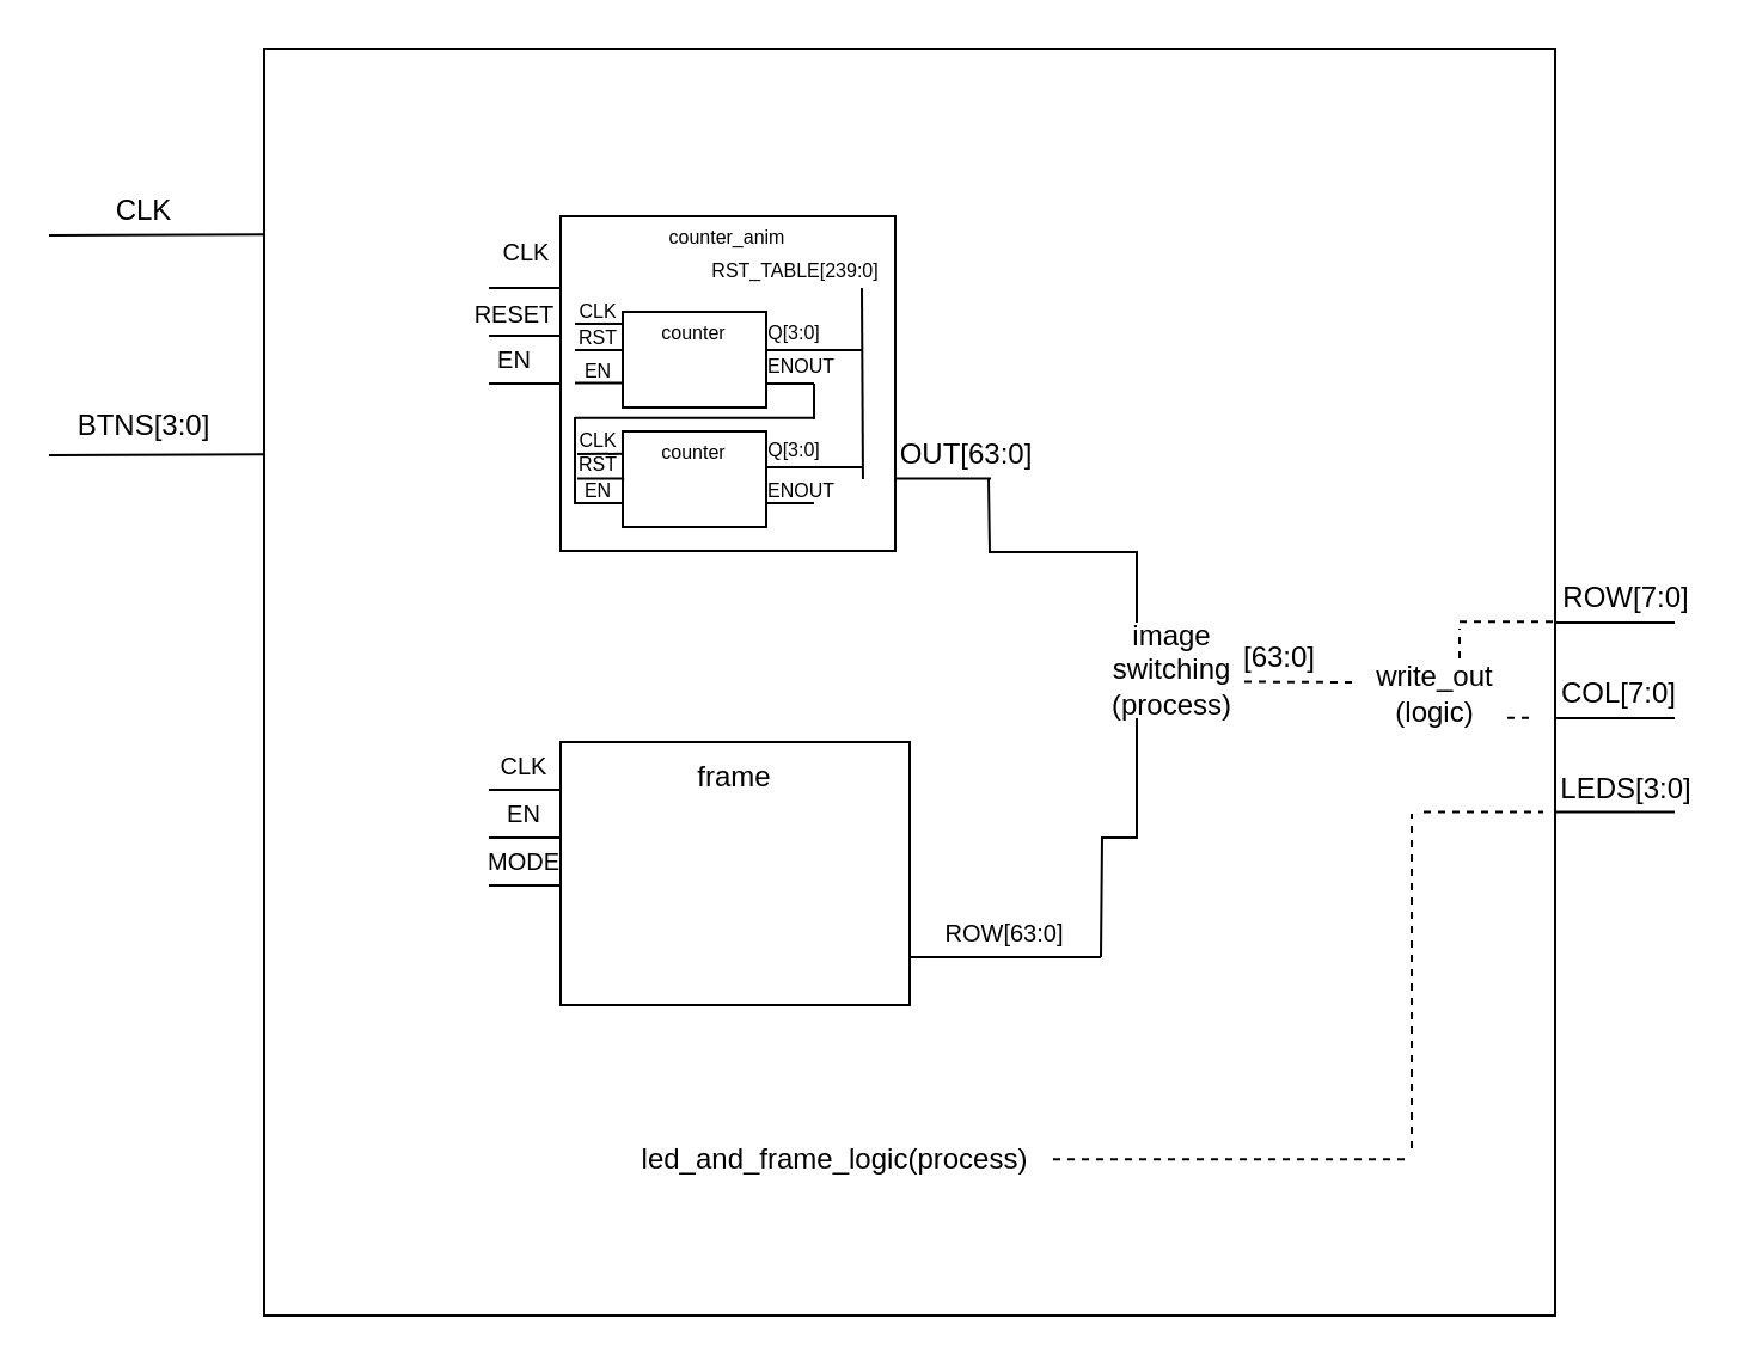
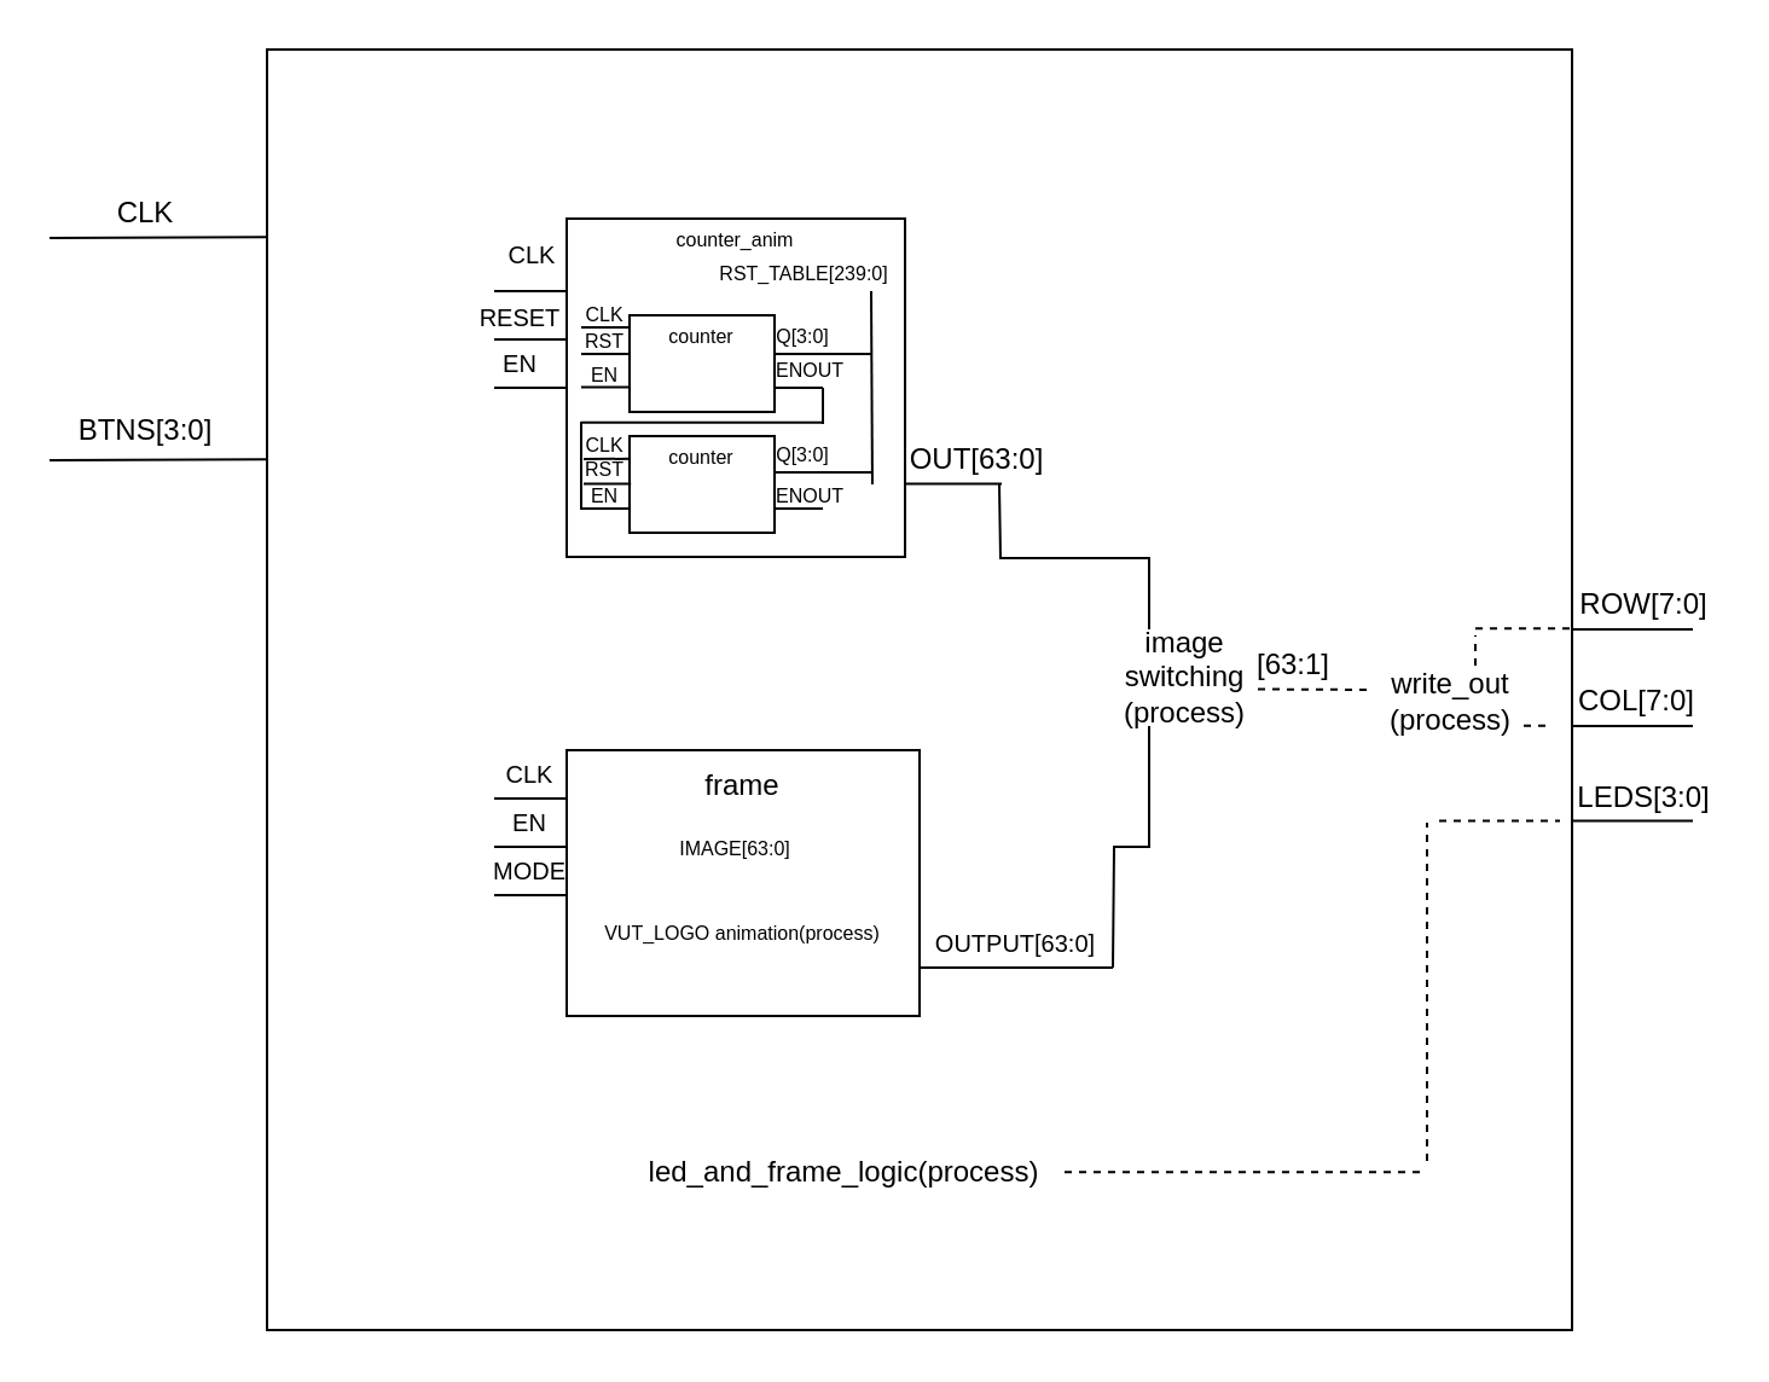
  <mxCell id="0" />
  <mxCell id="1" parent="0" />
  <mxCell id="2" value="" style="rounded=0;whiteSpace=wrap;html=1;" vertex="1" parent="1"><mxGeometry x="110" y="20" width="540" height="530" as="geometry" /></mxCell>
  <mxCell id="3" value="CLK" style="text;html=1;align=center;verticalAlign=middle;whiteSpace=wrap;rounded=0;" vertex="1" parent="1"><mxGeometry x="30" y="73" width="60" height="30" as="geometry" /></mxCell>
  <mxCell id="4" value="BTNS[3:0]" style="text;html=1;align=center;verticalAlign=middle;whiteSpace=wrap;rounded=0;" vertex="1" parent="1"><mxGeometry x="30" y="162.5" width="60" height="30" as="geometry" /></mxCell>
  <mxCell id="5" value="" style="whiteSpace=wrap;html=1;aspect=fixed;" vertex="1" parent="1"><mxGeometry x="234" y="90" width="140" height="140" as="geometry" /></mxCell>
  <mxCell id="6" value="&lt;font style=&quot;font-size: 8px;&quot;&gt;counter_anim&lt;/font&gt;" style="text;html=1;align=center;verticalAlign=middle;whiteSpace=wrap;rounded=0;" vertex="1" parent="1"><mxGeometry x="274" y="93" width="60" height="10" as="geometry" /></mxCell>
  <mxCell id="7" value="" style="rounded=0;whiteSpace=wrap;html=1;" vertex="1" parent="1"><mxGeometry x="260" y="130" width="60" height="40" as="geometry" /></mxCell>
  <mxCell id="8" value="" style="rounded=0;whiteSpace=wrap;html=1;" vertex="1" parent="1"><mxGeometry x="260" y="180" width="60" height="40" as="geometry" /></mxCell>
  <mxCell id="9" value="" style="endArrow=none;html=1;rounded=0;" edge="1" parent="1"><mxGeometry width="50" height="50" relative="1" as="geometry"><mxPoint x="204" y="120" as="sourcePoint" /><mxPoint x="234" y="120" as="targetPoint" /></mxGeometry></mxCell>
  <mxCell id="10" value="&lt;font style=&quot;font-size: 10px;&quot;&gt;CLK&lt;/font&gt;" style="text;html=1;align=center;verticalAlign=middle;whiteSpace=wrap;rounded=0;" vertex="1" parent="1"><mxGeometry x="190" y="90" width="60" height="30" as="geometry" /></mxCell>
  <mxCell id="11" value="" style="endArrow=none;html=1;rounded=0;" edge="1" parent="1"><mxGeometry width="50" height="50" relative="1" as="geometry"><mxPoint x="204" y="140" as="sourcePoint" /><mxPoint x="234" y="140" as="targetPoint" /></mxGeometry></mxCell>
  <mxCell id="12" value="" style="endArrow=none;html=1;rounded=0;" edge="1" parent="1"><mxGeometry width="50" height="50" relative="1" as="geometry"><mxPoint x="204" y="160" as="sourcePoint" /><mxPoint x="234" y="160" as="targetPoint" /></mxGeometry></mxCell>
  <mxCell id="13" value="&lt;span style=&quot;font-size: 10px;&quot;&gt;RESET&lt;/span&gt;" style="text;html=1;align=center;verticalAlign=middle;whiteSpace=wrap;rounded=0;" vertex="1" parent="1"><mxGeometry x="185" y="116" width="60" height="30" as="geometry" /></mxCell>
  <mxCell id="14" value="&lt;span style=&quot;font-size: 10px;&quot;&gt;EN&lt;/span&gt;" style="text;html=1;align=center;verticalAlign=middle;whiteSpace=wrap;rounded=0;" vertex="1" parent="1"><mxGeometry x="185" y="135" width="60" height="30" as="geometry" /></mxCell>
  <mxCell id="15" value="" style="endArrow=none;html=1;rounded=0;" edge="1" parent="1"><mxGeometry width="50" height="50" relative="1" as="geometry"><mxPoint x="374" y="199.76" as="sourcePoint" /><mxPoint x="414" y="199.76" as="targetPoint" /></mxGeometry></mxCell>
  <mxCell id="16" value="OUT[63:0]" style="text;html=1;align=center;verticalAlign=middle;whiteSpace=wrap;rounded=0;" vertex="1" parent="1"><mxGeometry x="374" y="175" width="60" height="30" as="geometry" /></mxCell>
  <mxCell id="17" value="" style="endArrow=none;html=1;rounded=0;" edge="1" parent="1"><mxGeometry width="50" height="50" relative="1" as="geometry"><mxPoint x="240" y="135" as="sourcePoint" /><mxPoint x="260" y="135" as="targetPoint" /></mxGeometry></mxCell>
  <mxCell id="18" value="" style="endArrow=none;html=1;rounded=0;" edge="1" parent="1"><mxGeometry width="50" height="50" relative="1" as="geometry"><mxPoint x="240" y="146" as="sourcePoint" /><mxPoint x="260" y="146" as="targetPoint" /></mxGeometry></mxCell>
  <mxCell id="19" value="" style="endArrow=none;html=1;rounded=0;" edge="1" parent="1"><mxGeometry width="50" height="50" relative="1" as="geometry"><mxPoint x="240" y="159.76" as="sourcePoint" /><mxPoint x="260" y="159.76" as="targetPoint" /></mxGeometry></mxCell>
  <mxCell id="20" value="" style="endArrow=none;html=1;rounded=0;entryX=0.006;entryY=0.235;entryDx=0;entryDy=0;entryPerimeter=0;" edge="1" parent="1" target="8"><mxGeometry width="50" height="50" relative="1" as="geometry"><mxPoint x="241" y="189.51" as="sourcePoint" /><mxPoint x="261" y="189.51" as="targetPoint" /></mxGeometry></mxCell>
  <mxCell id="21" value="" style="endArrow=none;html=1;rounded=0;entryX=0.01;entryY=0.494;entryDx=0;entryDy=0;entryPerimeter=0;" edge="1" parent="1" target="8"><mxGeometry width="50" height="50" relative="1" as="geometry"><mxPoint x="241" y="199.76" as="sourcePoint" /><mxPoint x="261" y="199.76" as="targetPoint" /></mxGeometry></mxCell>
  <mxCell id="22" value="" style="endArrow=none;html=1;rounded=0;" edge="1" parent="1" source="29"><mxGeometry width="50" height="50" relative="1" as="geometry"><mxPoint x="240" y="209.76" as="sourcePoint" /><mxPoint x="260" y="209.76" as="targetPoint" /></mxGeometry></mxCell>
  <mxCell id="23" value="CLK" style="text;html=1;align=center;verticalAlign=middle;whiteSpace=wrap;rounded=0;fontSize=8;" vertex="1" parent="1"><mxGeometry x="240" y="125" width="20" height="10" as="geometry" /></mxCell>
  <mxCell id="24" value="RST" style="text;html=1;align=center;verticalAlign=middle;whiteSpace=wrap;rounded=0;fontSize=8;" vertex="1" parent="1"><mxGeometry x="240" y="136" width="20" height="10" as="geometry" /></mxCell>
  <mxCell id="25" value="EN" style="text;html=1;align=center;verticalAlign=middle;whiteSpace=wrap;rounded=0;fontSize=8;" vertex="1" parent="1"><mxGeometry x="240" y="150" width="20" height="10" as="geometry" /></mxCell>
  <mxCell id="26" value="CLK" style="text;html=1;align=center;verticalAlign=middle;whiteSpace=wrap;rounded=0;fontSize=8;" vertex="1" parent="1"><mxGeometry x="240" y="179" width="20" height="10" as="geometry" /></mxCell>
  <mxCell id="27" value="RST" style="text;html=1;align=center;verticalAlign=middle;whiteSpace=wrap;rounded=0;fontSize=8;" vertex="1" parent="1"><mxGeometry x="240" y="189" width="20" height="10" as="geometry" /></mxCell>
  <mxCell id="28" value="" style="endArrow=none;html=1;rounded=0;" edge="1" parent="1" target="29"><mxGeometry width="50" height="50" relative="1" as="geometry"><mxPoint x="240" y="209.76" as="sourcePoint" /><mxPoint x="260" y="209.76" as="targetPoint" /></mxGeometry></mxCell>
  <mxCell id="29" value="EN" style="text;html=1;align=center;verticalAlign=middle;whiteSpace=wrap;rounded=0;fontSize=8;" vertex="1" parent="1"><mxGeometry x="240" y="200" width="20" height="10" as="geometry" /></mxCell>
  <mxCell id="30" value="" style="endArrow=none;html=1;rounded=0;" edge="1" parent="1"><mxGeometry width="50" height="50" relative="1" as="geometry"><mxPoint x="240" y="210" as="sourcePoint" /><mxPoint x="260" y="210" as="targetPoint" /></mxGeometry></mxCell>
  <mxCell id="31" value="&lt;font style=&quot;font-size: 8px;&quot;&gt;counter&lt;/font&gt;" style="text;html=1;align=center;verticalAlign=middle;whiteSpace=wrap;rounded=0;" vertex="1" parent="1"><mxGeometry x="275" y="130" width="30" height="15" as="geometry" /></mxCell>
  <mxCell id="32" value="&lt;font style=&quot;font-size: 8px;&quot;&gt;counter&lt;/font&gt;" style="text;html=1;align=center;verticalAlign=middle;whiteSpace=wrap;rounded=0;" vertex="1" parent="1"><mxGeometry x="275" y="180" width="30" height="15" as="geometry" /></mxCell>
  <mxCell id="33" value="" style="endArrow=none;html=1;rounded=0;" edge="1" parent="1"><mxGeometry width="50" height="50" relative="1" as="geometry"><mxPoint x="320" y="146" as="sourcePoint" /><mxPoint x="360" y="146" as="targetPoint" /></mxGeometry></mxCell>
  <mxCell id="34" value="" style="endArrow=none;html=1;rounded=0;" edge="1" parent="1"><mxGeometry width="50" height="50" relative="1" as="geometry"><mxPoint x="320" y="195" as="sourcePoint" /><mxPoint x="360" y="195" as="targetPoint" /></mxGeometry></mxCell>
  <mxCell id="35" value="" style="endArrow=none;html=1;rounded=0;" edge="1" parent="1"><mxGeometry width="50" height="50" relative="1" as="geometry"><mxPoint x="320" y="210" as="sourcePoint" /><mxPoint x="340" y="210" as="targetPoint" /></mxGeometry></mxCell>
  <mxCell id="36" value="Q[3:0]" style="text;html=1;align=center;verticalAlign=middle;whiteSpace=wrap;rounded=0;fontSize=8;" vertex="1" parent="1"><mxGeometry x="322" y="133.5" width="20" height="10" as="geometry" /></mxCell>
  <mxCell id="37" value="ENOUT" style="text;html=1;align=center;verticalAlign=middle;whiteSpace=wrap;rounded=0;fontSize=8;" vertex="1" parent="1"><mxGeometry x="325" y="148" width="20" height="10" as="geometry" /></mxCell>
  <mxCell id="38" value="Q[3:0]" style="text;html=1;align=center;verticalAlign=middle;whiteSpace=wrap;rounded=0;fontSize=8;" vertex="1" parent="1"><mxGeometry x="322" y="182.5" width="20" height="10" as="geometry" /></mxCell>
  <mxCell id="39" value="ENOUT" style="text;html=1;align=center;verticalAlign=middle;whiteSpace=wrap;rounded=0;fontSize=8;" vertex="1" parent="1"><mxGeometry x="325" y="200" width="20" height="10" as="geometry" /></mxCell>
  <mxCell id="40" value="" style="endArrow=none;html=1;rounded=0;" edge="1" parent="1"><mxGeometry width="50" height="50" relative="1" as="geometry"><mxPoint x="240" y="174.43" as="sourcePoint" /><mxPoint x="340" y="174.43" as="targetPoint" /></mxGeometry></mxCell>
  <mxCell id="41" value="" style="endArrow=none;html=1;rounded=0;" edge="1" parent="1"><mxGeometry width="50" height="50" relative="1" as="geometry"><mxPoint x="320" y="160" as="sourcePoint" /><mxPoint x="340" y="160" as="targetPoint" /></mxGeometry></mxCell>
  <mxCell id="42" value="" style="endArrow=none;html=1;rounded=0;" edge="1" parent="1"><mxGeometry width="50" height="50" relative="1" as="geometry"><mxPoint x="340" y="170" as="sourcePoint" /><mxPoint x="340" y="160" as="targetPoint" /></mxGeometry></mxCell>
  <mxCell id="43" value="" style="endArrow=none;html=1;rounded=0;" edge="1" parent="1"><mxGeometry width="50" height="50" relative="1" as="geometry"><mxPoint x="340" y="175" as="sourcePoint" /><mxPoint x="340" y="165" as="targetPoint" /></mxGeometry></mxCell>
  <mxCell id="44" value="" style="endArrow=none;html=1;rounded=0;" edge="1" parent="1"><mxGeometry width="50" height="50" relative="1" as="geometry"><mxPoint x="240" y="210.5" as="sourcePoint" /><mxPoint x="240" y="174" as="targetPoint" /></mxGeometry></mxCell>
  <mxCell id="45" value="&lt;font style=&quot;font-size: 8px;&quot;&gt;RST_TABLE[239:0]&lt;/font&gt;" style="text;html=1;align=center;verticalAlign=middle;whiteSpace=wrap;rounded=0;fontSize=10;" vertex="1" parent="1"><mxGeometry x="298" y="105" width="69" height="13.5" as="geometry" /></mxCell>
  <mxCell id="46" value="" style="endArrow=none;html=1;rounded=0;" edge="1" parent="1"><mxGeometry width="50" height="50" relative="1" as="geometry"><mxPoint x="360.48" y="200" as="sourcePoint" /><mxPoint x="360" y="120" as="targetPoint" /></mxGeometry></mxCell>
  <mxCell id="47" value="" style="endArrow=none;html=1;rounded=0;" edge="1" parent="1"><mxGeometry width="50" height="50" relative="1" as="geometry"><mxPoint x="20" y="98" as="sourcePoint" /><mxPoint x="110" y="97.66" as="targetPoint" /></mxGeometry></mxCell>
  <mxCell id="48" value="" style="endArrow=none;html=1;rounded=0;" edge="1" parent="1"><mxGeometry width="50" height="50" relative="1" as="geometry"><mxPoint x="20" y="190" as="sourcePoint" /><mxPoint x="110" y="189.66" as="targetPoint" /></mxGeometry></mxCell>
  <mxCell id="49" value="" style="rounded=0;whiteSpace=wrap;html=1;" vertex="1" parent="1"><mxGeometry x="234" y="310" width="146" height="110" as="geometry" /></mxCell>
  <mxCell id="50" value="frame" style="text;html=1;align=center;verticalAlign=middle;whiteSpace=wrap;rounded=0;" vertex="1" parent="1"><mxGeometry x="280" y="320" width="54" height="10" as="geometry" /></mxCell>
  <mxCell id="51" value="" style="endArrow=none;html=1;rounded=0;" edge="1" parent="1"><mxGeometry width="50" height="50" relative="1" as="geometry"><mxPoint x="204" y="330" as="sourcePoint" /><mxPoint x="234" y="330" as="targetPoint" /></mxGeometry></mxCell>
  <mxCell id="52" value="" style="endArrow=none;html=1;rounded=0;" edge="1" parent="1"><mxGeometry width="50" height="50" relative="1" as="geometry"><mxPoint x="204" y="350" as="sourcePoint" /><mxPoint x="234" y="350" as="targetPoint" /></mxGeometry></mxCell>
  <mxCell id="53" value="" style="endArrow=none;html=1;rounded=0;" edge="1" parent="1"><mxGeometry width="50" height="50" relative="1" as="geometry"><mxPoint x="204" y="370" as="sourcePoint" /><mxPoint x="234" y="370" as="targetPoint" /></mxGeometry></mxCell>
  <mxCell id="54" value="&lt;font style=&quot;font-size: 10px;&quot;&gt;CLK&lt;/font&gt;" style="text;html=1;align=center;verticalAlign=middle;whiteSpace=wrap;rounded=0;" vertex="1" parent="1"><mxGeometry x="204" y="310" width="30" height="20" as="geometry" /></mxCell>
  <mxCell id="55" value="&lt;font style=&quot;font-size: 10px;&quot;&gt;EN&lt;/font&gt;" style="text;html=1;align=center;verticalAlign=middle;whiteSpace=wrap;rounded=0;" vertex="1" parent="1"><mxGeometry x="204" y="330" width="30" height="20" as="geometry" /></mxCell>
  <mxCell id="56" value="&lt;font style=&quot;font-size: 10px;&quot;&gt;MODE&lt;/font&gt;" style="text;html=1;align=center;verticalAlign=middle;whiteSpace=wrap;rounded=0;" vertex="1" parent="1"><mxGeometry x="204" y="350" width="30" height="20" as="geometry" /></mxCell>
  <mxCell id="57" value="" style="endArrow=none;html=1;rounded=0;" edge="1" parent="1"><mxGeometry width="50" height="50" relative="1" as="geometry"><mxPoint x="380" y="400" as="sourcePoint" /><mxPoint x="460" y="400" as="targetPoint" /></mxGeometry></mxCell>
- <mxCell id="58" value="&lt;font style=&quot;font-size: 10px;&quot;&gt;ROW[63:0]&lt;/font&gt;" style="text;html=1;align=center;verticalAlign=middle;whiteSpace=wrap;rounded=0;" vertex="1" parent="1"><mxGeometry x="385" y="380" width="70" height="20" as="geometry" /></mxCell>
+ <mxCell id="58" value="&lt;font style=&quot;font-size: 10px;&quot;&gt;OUTPUT[63:0]&lt;/font&gt;" style="text;html=1;align=center;verticalAlign=middle;whiteSpace=wrap;rounded=0;" vertex="1" parent="1"><mxGeometry x="385" y="380" width="70" height="20" as="geometry" /></mxCell>
+ <mxCell id="59" value="&lt;font style=&quot;font-size: 8px;&quot;&gt;IMAGE[63:0]&lt;/font&gt;" style="text;html=1;align=center;verticalAlign=middle;whiteSpace=wrap;rounded=0;" vertex="1" parent="1"><mxGeometry x="274" y="340" width="60" height="20" as="geometry" /></mxCell>
+ <mxCell id="60" value="&lt;font style=&quot;font-size: 8px;&quot;&gt;VUT_LOGO animation(process)&lt;/font&gt;" style="text;html=1;align=center;verticalAlign=middle;whiteSpace=wrap;rounded=0;" vertex="1" parent="1"><mxGeometry x="247" y="370" width="120" height="30" as="geometry" /></mxCell>
  <mxCell id="61" style="edgeStyle=orthogonalEdgeStyle;rounded=0;orthogonalLoop=1;jettySize=auto;html=1;exitX=0.25;exitY=1;exitDx=0;exitDy=0;endArrow=none;endFill=0;" edge="1" parent="1" source="62"><mxGeometry relative="1" as="geometry"><mxPoint x="460" y="400" as="targetPoint" /></mxGeometry></mxCell>
  <mxCell id="62" value="image switching (process)" style="text;html=1;align=center;verticalAlign=middle;whiteSpace=wrap;rounded=0;" vertex="1" parent="1"><mxGeometry x="460" y="260" width="60" height="40" as="geometry" /></mxCell>
  <mxCell id="63" style="edgeStyle=orthogonalEdgeStyle;rounded=0;orthogonalLoop=1;jettySize=auto;html=1;exitX=0.25;exitY=0;exitDx=0;exitDy=0;endArrow=none;endFill=0;" edge="1" parent="1" source="62"><mxGeometry relative="1" as="geometry"><mxPoint x="413" y="200" as="targetPoint" /></mxGeometry></mxCell>
  <mxCell id="64" value="" style="endArrow=none;html=1;rounded=0;dashed=1;" edge="1" parent="1"><mxGeometry width="50" height="50" relative="1" as="geometry"><mxPoint x="520" y="284.76" as="sourcePoint" /><mxPoint x="567" y="285" as="targetPoint" /></mxGeometry></mxCell>
- <mxCell id="65" value="[63:0]" style="text;html=1;align=center;verticalAlign=middle;whiteSpace=wrap;rounded=0;" vertex="1" parent="1"><mxGeometry x="520" y="270" width="30" height="10" as="geometry" /></mxCell>
+ <mxCell id="65" value="[63:1]" style="text;html=1;align=center;verticalAlign=middle;whiteSpace=wrap;rounded=0;" vertex="1" parent="1"><mxGeometry x="520" y="270" width="30" height="10" as="geometry" /></mxCell>
  <mxCell id="66" value="" style="endArrow=none;html=1;rounded=0;" edge="1" parent="1"><mxGeometry width="50" height="50" relative="1" as="geometry"><mxPoint x="650" y="260" as="sourcePoint" /><mxPoint x="700" y="260" as="targetPoint" /></mxGeometry></mxCell>
  <mxCell id="67" value="" style="endArrow=none;html=1;rounded=0;" edge="1" parent="1"><mxGeometry width="50" height="50" relative="1" as="geometry"><mxPoint x="650" y="300" as="sourcePoint" /><mxPoint x="700" y="300" as="targetPoint" /></mxGeometry></mxCell>
  <mxCell id="68" value="" style="endArrow=none;html=1;rounded=0;" edge="1" parent="1"><mxGeometry width="50" height="50" relative="1" as="geometry"><mxPoint x="650" y="339.31" as="sourcePoint" /><mxPoint x="700" y="339.31" as="targetPoint" /></mxGeometry></mxCell>
  <mxCell id="69" value="ROW[7:0]" style="text;html=1;align=center;verticalAlign=middle;whiteSpace=wrap;rounded=0;" vertex="1" parent="1"><mxGeometry x="650" y="240" width="60" height="20" as="geometry" /></mxCell>
  <mxCell id="70" value="COL[7:0]" style="text;html=1;align=center;verticalAlign=middle;whiteSpace=wrap;rounded=0;" vertex="1" parent="1"><mxGeometry x="647" y="280" width="60" height="20" as="geometry" /></mxCell>
  <mxCell id="71" value="LEDS[3:0]" style="text;html=1;align=center;verticalAlign=middle;whiteSpace=wrap;rounded=0;" vertex="1" parent="1"><mxGeometry x="650" y="320" width="60" height="20" as="geometry" /></mxCell>
  <mxCell id="72" value="led_and_frame_logic(process)" style="text;html=1;align=center;verticalAlign=middle;whiteSpace=wrap;rounded=0;" vertex="1" parent="1"><mxGeometry x="264" y="470" width="170" height="30" as="geometry" /></mxCell>
  <mxCell id="73" value="" style="endArrow=none;dashed=1;html=1;rounded=0;" edge="1" parent="1"><mxGeometry width="50" height="50" relative="1" as="geometry"><mxPoint x="440" y="484.6" as="sourcePoint" /><mxPoint x="590" y="484.6" as="targetPoint" /></mxGeometry></mxCell>
  <mxCell id="74" value="" style="endArrow=none;dashed=1;html=1;rounded=0;" edge="1" parent="1"><mxGeometry width="50" height="50" relative="1" as="geometry"><mxPoint x="590" y="480" as="sourcePoint" /><mxPoint x="590" y="340" as="targetPoint" /></mxGeometry></mxCell>
  <mxCell id="75" value="" style="endArrow=none;dashed=1;html=1;rounded=0;" edge="1" parent="1"><mxGeometry width="50" height="50" relative="1" as="geometry"><mxPoint x="595" y="339.2" as="sourcePoint" /><mxPoint x="645" y="339.2" as="targetPoint" /></mxGeometry></mxCell>
- <mxCell id="76" value="write_out&lt;div&gt;(logic)&lt;/div&gt;" style="text;html=1;align=center;verticalAlign=middle;whiteSpace=wrap;rounded=0;" vertex="1" parent="1"><mxGeometry x="570" y="275" width="60" height="30" as="geometry" /></mxCell>
+ <mxCell id="76" value="write_out&lt;div&gt;(process)&lt;/div&gt;" style="text;html=1;align=center;verticalAlign=middle;whiteSpace=wrap;rounded=0;" vertex="1" parent="1"><mxGeometry x="570" y="275" width="60" height="30" as="geometry" /></mxCell>
  <mxCell id="77" value="" style="endArrow=none;dashed=1;html=1;rounded=0;" edge="1" parent="1"><mxGeometry width="50" height="50" relative="1" as="geometry"><mxPoint x="630" y="299.84" as="sourcePoint" /><mxPoint x="640" y="299.84" as="targetPoint" /></mxGeometry></mxCell>
  <mxCell id="78" value="" style="endArrow=none;dashed=1;html=1;rounded=0;" edge="1" parent="1"><mxGeometry width="50" height="50" relative="1" as="geometry"><mxPoint x="610" y="275" as="sourcePoint" /><mxPoint x="610" y="262.5" as="targetPoint" /></mxGeometry></mxCell>
  <mxCell id="79" value="" style="endArrow=none;dashed=1;html=1;rounded=0;" edge="1" parent="1"><mxGeometry width="50" height="50" relative="1" as="geometry"><mxPoint x="610" y="259.62" as="sourcePoint" /><mxPoint x="650" y="259.62" as="targetPoint" /></mxGeometry></mxCell>
